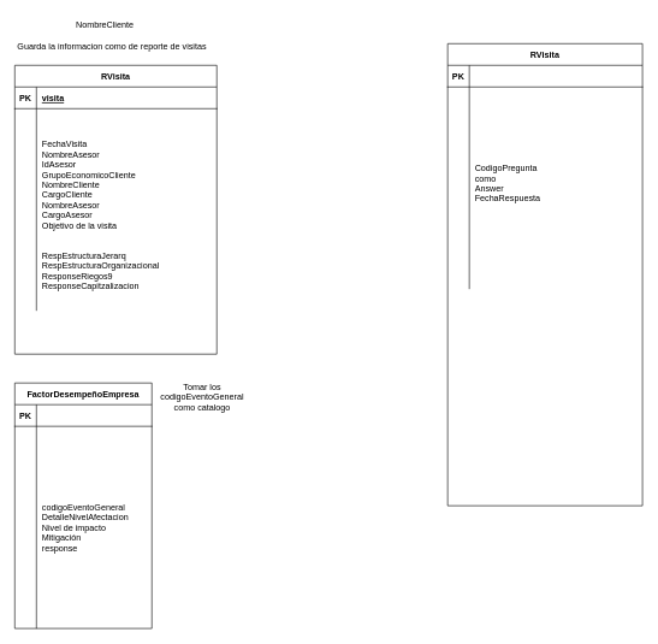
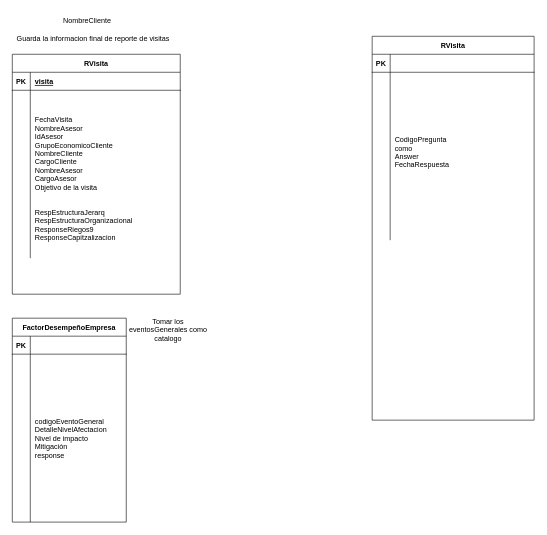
  <mxCell id="0" />
  <mxCell id="1" parent="0" />
  <mxCell id="2" value="RVisita" style="shape=table;startSize=30;container=1;collapsible=1;childLayout=tableLayout;fixedRows=1;rowLines=0;fontStyle=1;align=center;resizeLast=1;" parent="1" vertex="1"><mxGeometry x="20" y="90" width="280" height="400" as="geometry" /></mxCell>
  <mxCell id="3" value="" style="shape=partialRectangle;collapsible=0;dropTarget=0;pointerEvents=0;fillColor=none;points=[[0,0.5],[1,0.5]];portConstraint=eastwest;top=0;left=0;right=0;bottom=1;" parent="2" vertex="1"><mxGeometry y="30" width="280" height="30" as="geometry" /></mxCell>
  <mxCell id="4" value="PK" style="shape=partialRectangle;overflow=hidden;connectable=0;fillColor=none;top=0;left=0;bottom=0;right=0;fontStyle=1;" parent="3" vertex="1"><mxGeometry width="30" height="30" as="geometry"><mxRectangle width="30" height="30" as="alternateBounds" /></mxGeometry></mxCell>
  <mxCell id="5" value="visita" style="shape=partialRectangle;overflow=hidden;connectable=0;fillColor=none;top=0;left=0;bottom=0;right=0;align=left;spacingLeft=6;fontStyle=5;" parent="3" vertex="1"><mxGeometry x="30" width="250" height="30" as="geometry"><mxRectangle width="250" height="30" as="alternateBounds" /></mxGeometry></mxCell>
  <mxCell id="6" value="" style="shape=partialRectangle;collapsible=0;dropTarget=0;pointerEvents=0;fillColor=none;points=[[0,0.5],[1,0.5]];portConstraint=eastwest;top=0;left=0;right=0;bottom=0;" parent="2" vertex="1"><mxGeometry y="60" width="280" height="280" as="geometry" /></mxCell>
  <mxCell id="7" value="" style="shape=partialRectangle;overflow=hidden;connectable=0;fillColor=none;top=0;left=0;bottom=0;right=0;" parent="6" vertex="1"><mxGeometry width="30" height="280" as="geometry"><mxRectangle width="30" height="280" as="alternateBounds" /></mxGeometry></mxCell>
  <mxCell id="8" value="&#10;FechaVisita&#10;NombreAsesor&#10;IdAsesor&#10;GrupoEconomicoCliente&#10;NombreCliente&#10;CargoCliente&#10;NombreAsesor&#10;CargoAsesor&#10;Objetivo de la visita&#10;&#10;&#10;RespEstructuraJerarq&#10;RespEstructuraOrganizacional&#10;ResponseRiegos9&#10;ResponseCapitzalizacion" style="shape=partialRectangle;overflow=hidden;connectable=0;fillColor=none;top=0;left=0;bottom=0;right=0;align=left;spacingLeft=6;" parent="6" vertex="1"><mxGeometry x="30" width="250" height="280" as="geometry"><mxRectangle width="250" height="280" as="alternateBounds" /></mxGeometry></mxCell>
  <mxCell id="9" value="NombreCliente" style="text;html=1;align=center;verticalAlign=middle;whiteSpace=wrap;rounded=0;" parent="1" vertex="1"><mxGeometry x="115" y="20" width="60" height="30" as="geometry" /></mxCell>
- <mxCell id="10" value="Guarda la informacion como de reporte de visitas" style="text;html=1;align=center;verticalAlign=middle;whiteSpace=wrap;rounded=0;" parent="1" vertex="1"><mxGeometry x="20" y="50" width="270" height="30" as="geometry" /></mxCell>
+ <mxCell id="10" value="Guarda la informacion final de reporte de visitas" style="text;html=1;align=center;verticalAlign=middle;whiteSpace=wrap;rounded=0;" parent="1" vertex="1"><mxGeometry x="20" y="50" width="270" height="30" as="geometry" /></mxCell>
  <mxCell id="11" value="RVisita" style="shape=table;startSize=30;container=1;collapsible=1;childLayout=tableLayout;fixedRows=1;rowLines=0;fontStyle=1;align=center;resizeLast=1;" parent="1" vertex="1"><mxGeometry x="620" y="60" width="270" height="640" as="geometry" /></mxCell>
  <mxCell id="12" value="" style="shape=partialRectangle;collapsible=0;dropTarget=0;pointerEvents=0;fillColor=none;points=[[0,0.5],[1,0.5]];portConstraint=eastwest;top=0;left=0;right=0;bottom=1;" parent="11" vertex="1"><mxGeometry y="30" width="270" height="30" as="geometry" /></mxCell>
  <mxCell id="13" value="PK" style="shape=partialRectangle;overflow=hidden;connectable=0;fillColor=none;top=0;left=0;bottom=0;right=0;fontStyle=1;" parent="12" vertex="1"><mxGeometry width="30" height="30" as="geometry"><mxRectangle width="30" height="30" as="alternateBounds" /></mxGeometry></mxCell>
  <mxCell id="14" value="" style="shape=partialRectangle;overflow=hidden;connectable=0;fillColor=none;top=0;left=0;bottom=0;right=0;align=left;spacingLeft=6;fontStyle=5;" parent="12" vertex="1"><mxGeometry x="30" width="240" height="30" as="geometry"><mxRectangle width="240" height="30" as="alternateBounds" /></mxGeometry></mxCell>
  <mxCell id="15" value="" style="shape=partialRectangle;collapsible=0;dropTarget=0;pointerEvents=0;fillColor=none;points=[[0,0.5],[1,0.5]];portConstraint=eastwest;top=0;left=0;right=0;bottom=0;" parent="11" vertex="1"><mxGeometry y="60" width="270" height="280" as="geometry" /></mxCell>
  <mxCell id="16" value="" style="shape=partialRectangle;overflow=hidden;connectable=0;fillColor=none;top=0;left=0;bottom=0;right=0;" parent="15" vertex="1"><mxGeometry width="30" height="280" as="geometry"><mxRectangle width="30" height="280" as="alternateBounds" /></mxGeometry></mxCell>
  <mxCell id="17" value="CodigoPregunta&#10;como&#10;Answer&#10;FechaRespuesta&#10;" style="shape=partialRectangle;overflow=hidden;connectable=0;fillColor=none;top=0;left=0;bottom=0;right=0;align=left;spacingLeft=6;" parent="15" vertex="1"><mxGeometry x="30" width="240" height="280" as="geometry"><mxRectangle width="240" height="280" as="alternateBounds" /></mxGeometry></mxCell>
  <mxCell id="18" value="FactorDesempeñoEmpresa" style="shape=table;startSize=30;container=1;collapsible=1;childLayout=tableLayout;fixedRows=1;rowLines=0;fontStyle=1;align=center;resizeLast=1;" parent="1" vertex="1"><mxGeometry x="20" y="530" width="190" height="340" as="geometry" /></mxCell>
  <mxCell id="19" value="" style="shape=partialRectangle;collapsible=0;dropTarget=0;pointerEvents=0;fillColor=none;points=[[0,0.5],[1,0.5]];portConstraint=eastwest;top=0;left=0;right=0;bottom=1;" parent="18" vertex="1"><mxGeometry y="30" width="190" height="30" as="geometry" /></mxCell>
  <mxCell id="20" value="PK" style="shape=partialRectangle;overflow=hidden;connectable=0;fillColor=none;top=0;left=0;bottom=0;right=0;fontStyle=1;" parent="19" vertex="1"><mxGeometry width="30" height="30" as="geometry"><mxRectangle width="30" height="30" as="alternateBounds" /></mxGeometry></mxCell>
  <mxCell id="21" value="" style="shape=partialRectangle;overflow=hidden;connectable=0;fillColor=none;top=0;left=0;bottom=0;right=0;align=left;spacingLeft=6;fontStyle=5;" parent="19" vertex="1"><mxGeometry x="30" width="160" height="30" as="geometry"><mxRectangle width="160" height="30" as="alternateBounds" /></mxGeometry></mxCell>
  <mxCell id="22" value="" style="shape=partialRectangle;collapsible=0;dropTarget=0;pointerEvents=0;fillColor=none;points=[[0,0.5],[1,0.5]];portConstraint=eastwest;top=0;left=0;right=0;bottom=0;" parent="18" vertex="1"><mxGeometry y="60" width="190" height="280" as="geometry" /></mxCell>
  <mxCell id="23" value="" style="shape=partialRectangle;overflow=hidden;connectable=0;fillColor=none;top=0;left=0;bottom=0;right=0;" parent="22" vertex="1"><mxGeometry width="30" height="280" as="geometry"><mxRectangle width="30" height="280" as="alternateBounds" /></mxGeometry></mxCell>
  <mxCell id="24" value="codigoEventoGeneral&#10;DetalleNivelAfectacion&#10;Nivel de impacto&#10;Mitigación&#10;response" style="shape=partialRectangle;overflow=hidden;connectable=0;fillColor=none;top=0;left=0;bottom=0;right=0;align=left;spacingLeft=6;" parent="22" vertex="1"><mxGeometry x="30" width="160" height="280" as="geometry"><mxRectangle width="160" height="280" as="alternateBounds" /></mxGeometry></mxCell>
- <mxCell id="25" value="Tomar los codigoEventoGeneral como catalogo" style="text;html=1;align=center;verticalAlign=middle;whiteSpace=wrap;rounded=0;" parent="1" vertex="1"><mxGeometry x="210" y="530" width="140" height="40" as="geometry" /></mxCell>
+ <mxCell id="25" value="Tomar los eventosGenerales como catalogo" style="text;html=1;align=center;verticalAlign=middle;whiteSpace=wrap;rounded=0;" parent="1" vertex="1"><mxGeometry x="210" y="530" width="140" height="40" as="geometry" /></mxCell>
